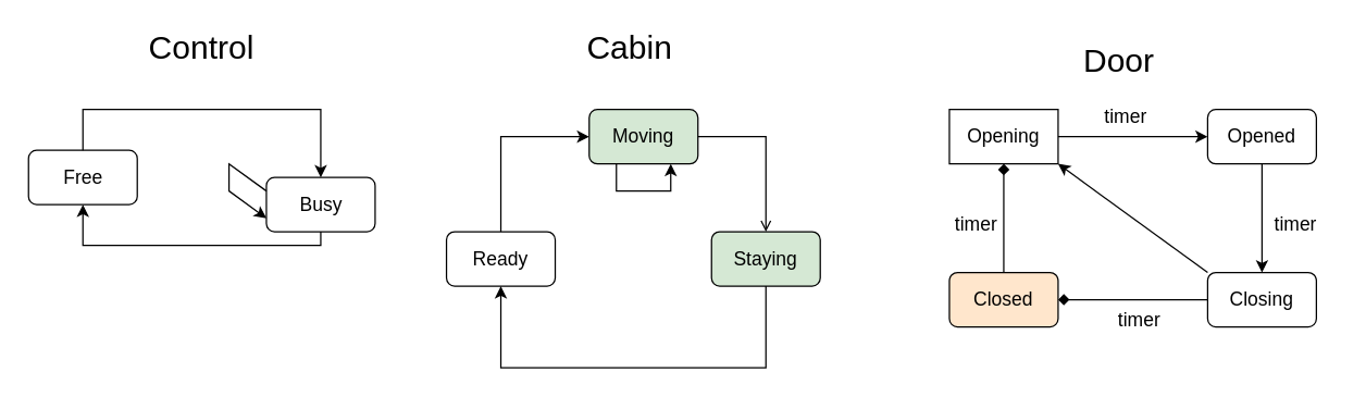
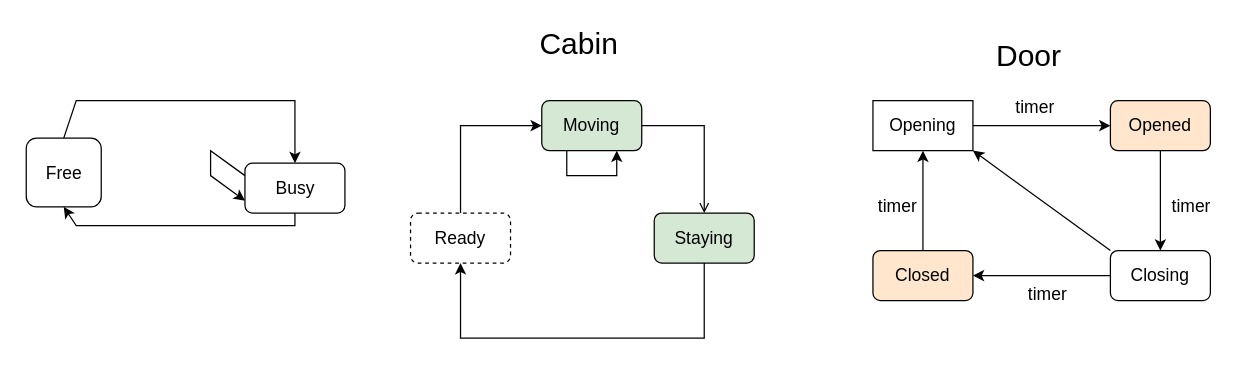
  <mxCell id="0" />
  <mxCell id="1" parent="0" />
- <mxCell id="2" value="&lt;font style=&quot;font-size: 14px;&quot;&gt;Free&lt;/font&gt;" style="rounded=1;whiteSpace=wrap;html=1;" parent="1" vertex="1"><mxGeometry x="20.5" y="110" width="80" height="40" as="geometry" /></mxCell>
- <mxCell id="3" value="&lt;font style=&quot;font-size: 24px;&quot;&gt;Control&lt;/font&gt;" style="text;html=1;strokeColor=none;fillColor=none;align=center;verticalAlign=middle;whiteSpace=wrap;rounded=0;" parent="1" vertex="1"><mxGeometry x="118" y="20" width="60" height="30" as="geometry" /></mxCell>
+ <mxCell id="2" value="&lt;font style=&quot;font-size: 14px;&quot;&gt;Free&lt;/font&gt;" style="rounded=1;whiteSpace=wrap;html=1;" parent="1" vertex="1"><mxGeometry x="20.5" y="110" width="60" height="55" as="geometry" /></mxCell>
  <mxCell id="4" value="&lt;font style=&quot;font-size: 14px;&quot;&gt;Busy&lt;/font&gt;" style="rounded=1;whiteSpace=wrap;html=1;" parent="1" vertex="1"><mxGeometry x="195.5" y="130" width="80" height="40" as="geometry" /></mxCell>
  <mxCell id="5" value="" style="endArrow=classic;html=1;rounded=0;fontSize=14;exitX=0.5;exitY=1;exitDx=0;exitDy=0;entryX=0.5;entryY=1;entryDx=0;entryDy=0;" parent="1" source="4" target="2" edge="1"><mxGeometry width="50" height="50" relative="1" as="geometry"><mxPoint x="370.5" y="270" as="sourcePoint" /><mxPoint x="420.5" y="220" as="targetPoint" /><Array as="points"><mxPoint x="235.5" y="180" /><mxPoint x="60.5" y="180" /></Array></mxGeometry></mxCell>
  <mxCell id="6" value="" style="endArrow=classic;html=1;rounded=0;fontSize=14;exitX=0.5;exitY=0;exitDx=0;exitDy=0;entryX=0.5;entryY=0;entryDx=0;entryDy=0;" parent="1" source="2" target="4" edge="1"><mxGeometry width="50" height="50" relative="1" as="geometry"><mxPoint x="200.5" y="160" as="sourcePoint" /><mxPoint x="70.5" y="160" as="targetPoint" /><Array as="points"><mxPoint x="60.5" y="80" /><mxPoint x="235.5" y="80" /></Array></mxGeometry></mxCell>
- <mxCell id="7" value="&lt;font style=&quot;font-size: 14px;&quot;&gt;Ready&lt;/font&gt;" style="rounded=1;whiteSpace=wrap;html=1;" parent="1" vertex="1"><mxGeometry x="328" y="170" width="80" height="40" as="geometry" /></mxCell>
+ <mxCell id="7" value="&lt;font style=&quot;font-size: 14px;&quot;&gt;Ready&lt;/font&gt;" style="rounded=1;whiteSpace=wrap;html=1;dashed=1;" parent="1" vertex="1"><mxGeometry x="328" y="170" width="80" height="40" as="geometry" /></mxCell>
  <mxCell id="8" value="&lt;font style=&quot;font-size: 24px;&quot;&gt;Cabin&lt;br&gt;&lt;/font&gt;" style="text;html=1;strokeColor=none;fillColor=none;align=center;verticalAlign=middle;whiteSpace=wrap;rounded=0;" parent="1" vertex="1"><mxGeometry x="433" y="20" width="60" height="30" as="geometry" /></mxCell>
  <mxCell id="9" value="&lt;font style=&quot;font-size: 14px;&quot;&gt;Staying&lt;/font&gt;" style="rounded=1;whiteSpace=wrap;html=1;fillColor=#d5e8d4;" parent="1" vertex="1"><mxGeometry x="523" y="170" width="80" height="40" as="geometry" /></mxCell>
  <mxCell id="10" value="" style="endArrow=classic;html=1;rounded=0;fontSize=14;exitX=0.5;exitY=1;exitDx=0;exitDy=0;entryX=0.5;entryY=1;entryDx=0;entryDy=0;" parent="1" source="9" target="7" edge="1"><mxGeometry width="50" height="50" relative="1" as="geometry"><mxPoint x="523" y="270" as="sourcePoint" /><mxPoint x="408" y="270" as="targetPoint" /><Array as="points"><mxPoint x="563" y="270" /><mxPoint x="368" y="270" /></Array></mxGeometry></mxCell>
  <mxCell id="11" value="" style="endArrow=classic;html=1;rounded=0;fontSize=14;exitX=0.5;exitY=0;exitDx=0;exitDy=0;entryX=0;entryY=0.5;entryDx=0;entryDy=0;" parent="1" source="7" target="12" edge="1"><mxGeometry width="50" height="50" relative="1" as="geometry"><mxPoint x="508" y="180" as="sourcePoint" /><mxPoint x="563" y="100" as="targetPoint" /><Array as="points"><mxPoint x="368" y="100" /></Array></mxGeometry></mxCell>
  <mxCell id="12" value="&lt;font style=&quot;font-size: 14px;&quot;&gt;Moving&lt;/font&gt;" style="rounded=1;whiteSpace=wrap;html=1;fillColor=#d5e8d4;" parent="1" vertex="1"><mxGeometry x="433" y="80" width="80" height="40" as="geometry" /></mxCell>
  <mxCell id="13" value="" style="endArrow=open;html=1;rounded=0;fontSize=14;exitX=1;exitY=0.5;exitDx=0;exitDy=0;entryX=0.5;entryY=0;entryDx=0;entryDy=0;" parent="1" source="12" target="9" edge="1"><mxGeometry width="50" height="50" relative="1" as="geometry"><mxPoint x="378" y="180" as="sourcePoint" /><mxPoint x="433" y="110" as="targetPoint" /><Array as="points"><mxPoint x="563" y="100" /></Array></mxGeometry></mxCell>
  <mxCell id="14" value="" style="endArrow=classic;html=1;rounded=0;fontSize=14;exitX=0.25;exitY=1;exitDx=0;exitDy=0;entryX=0.75;entryY=1;entryDx=0;entryDy=0;" parent="1" source="12" target="12" edge="1"><mxGeometry width="50" height="50" relative="1" as="geometry"><mxPoint x="388" y="190" as="sourcePoint" /><mxPoint x="493" y="160" as="targetPoint" /><Array as="points"><mxPoint x="453" y="140" /><mxPoint x="493" y="140" /></Array></mxGeometry></mxCell>
  <mxCell id="15" value="&lt;font style=&quot;font-size: 14px;&quot;&gt;Closed&lt;/font&gt;" style="rounded=1;whiteSpace=wrap;html=1;fillColor=#ffe6cc;" parent="1" vertex="1"><mxGeometry x="698" y="200" width="80" height="40" as="geometry" /></mxCell>
  <mxCell id="16" value="&lt;font style=&quot;font-size: 24px;&quot;&gt;Door&lt;br&gt;&lt;/font&gt;" style="text;html=1;strokeColor=none;fillColor=none;align=center;verticalAlign=middle;whiteSpace=wrap;rounded=0;" parent="1" vertex="1"><mxGeometry x="793" y="30" width="60" height="30" as="geometry" /></mxCell>
  <mxCell id="17" value="&lt;font style=&quot;font-size: 14px;&quot;&gt;Closing&lt;/font&gt;" style="rounded=1;whiteSpace=wrap;html=1;" parent="1" vertex="1"><mxGeometry x="888" y="200" width="80" height="40" as="geometry" /></mxCell>
- <mxCell id="18" value="" style="endArrow=diamond;html=1;rounded=0;fontSize=14;exitX=0;exitY=0.5;exitDx=0;exitDy=0;entryX=1;entryY=0.5;entryDx=0;entryDy=0;" parent="1" source="17" target="15" edge="1"><mxGeometry width="50" height="50" relative="1" as="geometry"><mxPoint x="1028" y="350" as="sourcePoint" /><mxPoint x="1078" y="300" as="targetPoint" /><Array as="points" /></mxGeometry></mxCell>
- <mxCell id="19" value="" style="endArrow=diamond;html=1;rounded=0;fontSize=14;exitX=0.5;exitY=0;exitDx=0;exitDy=0;entryX=0.5;entryY=1;entryDx=0;entryDy=0;" parent="1" source="15" target="20" edge="1"><mxGeometry width="50" height="50" relative="1" as="geometry"><mxPoint x="878" y="180" as="sourcePoint" /><mxPoint x="933" y="100" as="targetPoint" /><Array as="points" /></mxGeometry></mxCell>
+ <mxCell id="18" value="" style="endArrow=classic;html=1;rounded=0;fontSize=14;exitX=0;exitY=0.5;exitDx=0;exitDy=0;entryX=1;entryY=0.5;entryDx=0;entryDy=0;" parent="1" source="17" target="15" edge="1"><mxGeometry width="50" height="50" relative="1" as="geometry"><mxPoint x="1028" y="350" as="sourcePoint" /><mxPoint x="1078" y="300" as="targetPoint" /><Array as="points" /></mxGeometry></mxCell>
+ <mxCell id="19" value="" style="endArrow=classic;html=1;rounded=0;fontSize=14;exitX=0.5;exitY=0;exitDx=0;exitDy=0;entryX=0.5;entryY=1;entryDx=0;entryDy=0;" parent="1" source="15" target="20" edge="1"><mxGeometry width="50" height="50" relative="1" as="geometry"><mxPoint x="878" y="180" as="sourcePoint" /><mxPoint x="933" y="100" as="targetPoint" /><Array as="points" /></mxGeometry></mxCell>
  <mxCell id="20" value="&lt;font style=&quot;font-size: 14px;&quot;&gt;Opening&lt;/font&gt;" style="whiteSpace=wrap;html=1;rounded=0;" parent="1" vertex="1"><mxGeometry x="698" y="80" width="80" height="40" as="geometry" /></mxCell>
  <mxCell id="21" value="" style="endArrow=classic;html=1;rounded=0;fontSize=14;entryX=0.5;entryY=0;entryDx=0;entryDy=0;exitX=0.5;exitY=1;exitDx=0;exitDy=0;" parent="1" source="22" target="17" edge="1"><mxGeometry width="50" height="50" relative="1" as="geometry"><mxPoint x="933" y="140" as="sourcePoint" /><mxPoint x="818" y="110" as="targetPoint" /><Array as="points" /></mxGeometry></mxCell>
- <mxCell id="22" value="&lt;span style=&quot;font-size: 14px;&quot;&gt;Opened&lt;/span&gt;" style="rounded=1;whiteSpace=wrap;html=1;" parent="1" vertex="1"><mxGeometry x="888" y="80" width="80" height="40" as="geometry" /></mxCell>
+ <mxCell id="22" value="&lt;span style=&quot;font-size: 14px;&quot;&gt;Opened&lt;/span&gt;" style="rounded=1;whiteSpace=wrap;html=1;fillColor=#ffe6cc;" parent="1" vertex="1"><mxGeometry x="888" y="80" width="80" height="40" as="geometry" /></mxCell>
  <mxCell id="23" value="" style="endArrow=classic;html=1;rounded=0;fontSize=14;exitX=1;exitY=0.5;exitDx=0;exitDy=0;entryX=0;entryY=0.5;entryDx=0;entryDy=0;" parent="1" source="20" target="22" edge="1"><mxGeometry width="50" height="50" relative="1" as="geometry"><mxPoint x="863" y="200" as="sourcePoint" /><mxPoint x="838" y="70" as="targetPoint" /><Array as="points" /></mxGeometry></mxCell>
  <mxCell id="24" style="edgeStyle=orthogonalEdgeStyle;rounded=0;orthogonalLoop=1;jettySize=auto;html=1;exitX=0.5;exitY=1;exitDx=0;exitDy=0;fontSize=14;" parent="1" source="16" target="16" edge="1"><mxGeometry relative="1" as="geometry" /></mxCell>
  <mxCell id="25" value="timer" style="text;html=1;strokeColor=none;fillColor=none;align=center;verticalAlign=middle;whiteSpace=wrap;rounded=0;fontSize=14;" parent="1" vertex="1"><mxGeometry x="798" y="70" width="60" height="30" as="geometry" /></mxCell>
  <mxCell id="26" value="timer" style="text;html=1;strokeColor=none;fillColor=none;align=center;verticalAlign=middle;whiteSpace=wrap;rounded=0;fontSize=14;" parent="1" vertex="1"><mxGeometry x="808" y="220" width="60" height="30" as="geometry" /></mxCell>
  <mxCell id="27" value="timer" style="text;html=1;strokeColor=none;fillColor=none;align=center;verticalAlign=middle;whiteSpace=wrap;rounded=0;fontSize=14;" parent="1" vertex="1"><mxGeometry x="688" y="150" width="60" height="30" as="geometry" /></mxCell>
  <mxCell id="28" value="timer" style="text;html=1;strokeColor=none;fillColor=none;align=center;verticalAlign=middle;whiteSpace=wrap;rounded=0;fontSize=14;" parent="1" vertex="1"><mxGeometry x="923" y="150" width="60" height="30" as="geometry" /></mxCell>
  <mxCell id="29" value="" style="endArrow=classic;html=1;rounded=0;exitX=0;exitY=0.25;exitDx=0;exitDy=0;entryX=0;entryY=0.75;entryDx=0;entryDy=0;" parent="1" source="4" target="4" edge="1"><mxGeometry width="50" height="50" relative="1" as="geometry"><mxPoint x="588" y="230" as="sourcePoint" /><mxPoint x="188" y="160" as="targetPoint" /><Array as="points"><mxPoint x="168" y="120" /><mxPoint x="168" y="140" /></Array></mxGeometry></mxCell>
  <mxCell id="30" value="" style="endArrow=classic;html=1;rounded=0;entryX=1;entryY=1;entryDx=0;entryDy=0;exitX=0;exitY=0;exitDx=0;exitDy=0;" edge="1" parent="1" source="17" target="20"><mxGeometry width="50" height="50" relative="1" as="geometry"><mxPoint x="648" y="178.4" as="sourcePoint" /><mxPoint x="648" y="180" as="targetPoint" /></mxGeometry></mxCell>
